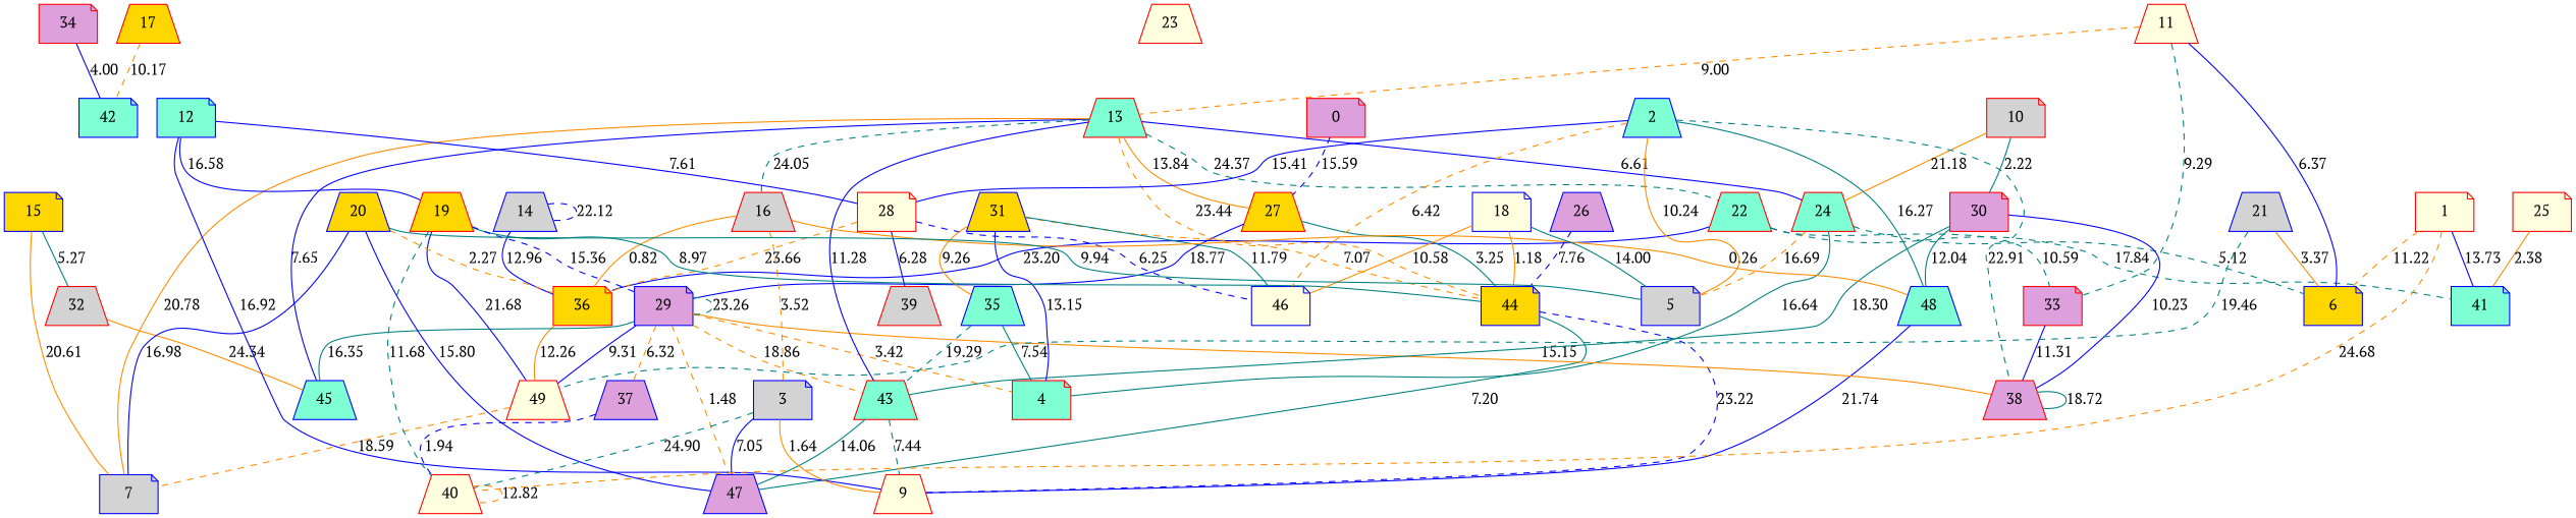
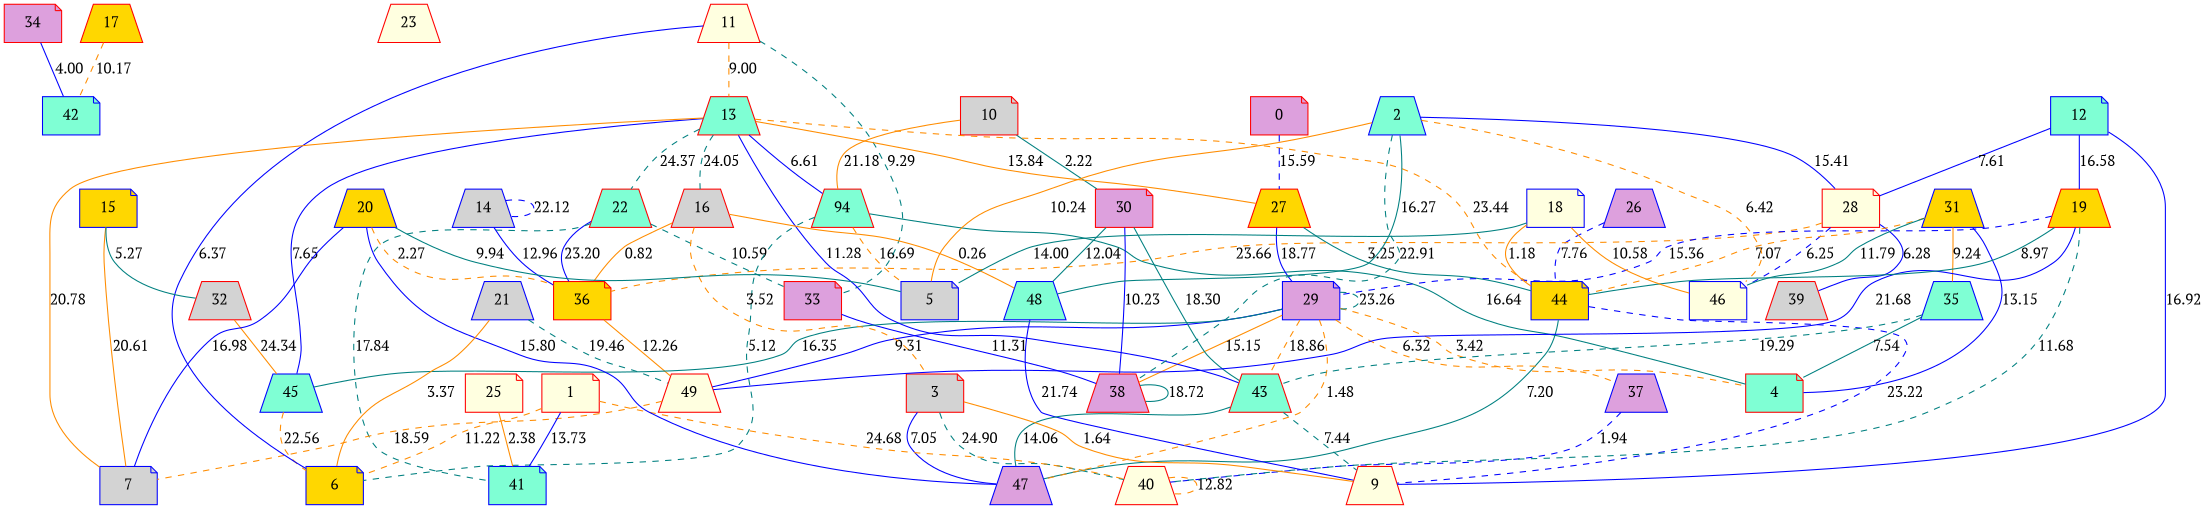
  graph {
    fontname="PT Serif"
    node [color=red fillcolor=aquamarine fontname="PT Serif" shape=trapezium style=filled]
    edge [color=darkorange fontname="PT Serif" style=solid]
    34 [fillcolor=plum shape=note]
    42 [color=blue shape=note]
    17 [fillcolor=gold]
    23 [fillcolor=lightyellow]
    33 [fillcolor=plum shape=note]
    22
    36 [fillcolor=gold shape=note]
    41 [color=blue shape=note]
    38 [fillcolor=plum]
    49 [fillcolor=lightyellow]
    44 [color=blue fillcolor=gold shape=note]
    47 [color=blue fillcolor=plum]
    9 [fillcolor=lightyellow]
    45 [color=blue]
    6 [color=blue fillcolor=gold shape=note]
    46 [color=blue fillcolor=lightyellow shape=note]
-   24
+   24 [label=94]
    4 [shape=note]
    5 [color=blue fillcolor=lightgrey shape=note]
    25 [fillcolor=lightyellow shape=note]
    26 [color=blue fillcolor=plum]
    48 [color=blue]
    7 [color=blue fillcolor=lightgrey shape=note]
    27 [fillcolor=gold]
    29 [color=blue fillcolor=plum shape=note]
    37 [color=blue fillcolor=plum]
    43
    28 [fillcolor=lightyellow shape=note]
    39 [fillcolor=lightgrey]
    40 [fillcolor=lightyellow]
    30 [fillcolor=plum shape=note]
    31 [color=blue fillcolor=gold]
    35 [color=blue]
    10 [fillcolor=lightgrey shape=note]
    32 [fillcolor=lightgrey]
    11 [fillcolor=lightyellow]
    13
    16 [fillcolor=lightgrey]
    12 [color=blue shape=note]
    19 [fillcolor=gold]
-   3 [color=blue fillcolor=lightgrey shape=note]
+   3 [fillcolor=lightgrey shape=note]
    14 [color=blue fillcolor=lightgrey]
    15 [color=blue fillcolor=gold shape=note]
    18 [color=blue fillcolor=lightyellow shape=note]
    0 [fillcolor=plum shape=note]
    1 [fillcolor=lightyellow shape=note]
    2 [color=blue]
    20 [color=blue fillcolor=gold]
    21 [color=blue fillcolor=lightgrey]
    34 -- 42 [color=blue label=4.00]
    17 -- 42 [label=10.17 style=dashed]
    33 -- 38 [color=blue label=11.31]
    22 -- 33 [color=teal label=10.59 style=dashed]
    22 -- 36 [color=blue label=23.20]
    22 -- 41 [color=teal label=17.84 style=dashed]
    36 -- 49 [label=12.26]
    38 -- 38 [color=teal label=18.72]
    49 -- 7 [label=18.59 style=dashed]
    44 -- 47 [color=teal label=7.20]
    44 -- 9 [color=blue label=23.22 style=dashed]
+   45 -- 6 [label=22.56 style=dashed]
    24 -- 6 [color=teal label=5.12 style=dashed]
    24 -- 4 [color=teal label=16.64]
    24 -- 5 [label=16.69 style=dashed]
    25 -- 41 [label=2.38]
    26 -- 44 [color=blue label=7.76 style=dashed]
    48 -- 9 [color=blue label=21.74]
    27 -- 44 [color=teal label=3.25]
    27 -- 29 [color=blue label=18.77]
    29 -- 38 [label=15.15]
    29 -- 49 [color=blue label=9.31]
    29 -- 47 [label=1.48 style=dashed]
    29 -- 45 [color=teal label=16.35]
    29 -- 4 [label=3.42 style=dashed]
    29 -- 29 [color=teal label=23.26 style=dashed]
    29 -- 37 [label=6.32 style=dashed]
    29 -- 43 [label=18.86 style=dashed]
    37 -- 40 [color=blue label=1.94 style=dashed]
    43 -- 47 [color=teal label=14.06]
    43 -- 9 [color=teal label=7.44 style=dashed]
    28 -- 36 [label=23.66 style=dashed]
    28 -- 46 [color=blue label=6.25 style=dashed]
    28 -- 39 [color=blue label=6.28]
    40 -- 40 [label=12.82 style=dashed]
    30 -- 38 [color=blue label=10.23]
    30 -- 48 [color=teal label=12.04]
    30 -- 43 [color=teal label=18.30]
    31 -- 44 [label=7.07 style=dashed]
    31 -- 46 [color=teal label=11.79]
    31 -- 4 [color=blue label=13.15]
-   31 -- 35 [label=9.26]
+   31 -- 35 [label=9.24]
    35 -- 4 [color=teal label=7.54]
    35 -- 43 [color=teal label=19.29 style=dashed]
    10 -- 24 [label=21.18]
    10 -- 30 [color=teal label=2.22]
    32 -- 45 [label=24.34]
    11 -- 33 [color=teal label=9.29 style=dashed]
    11 -- 6 [color=blue label=6.37]
    11 -- 13 [label=9.00 style=dashed]
    13 -- 22 [color=teal label=24.37 style=dashed]
    13 -- 44 [label=23.44 style=dashed]
    13 -- 45 [color=blue label=7.65]
    13 -- 24 [color=blue label=6.61]
    13 -- 7 [label=20.78]
    13 -- 27 [label=13.84]
    13 -- 43 [color=blue label=11.28]
    13 -- 16 [color=teal label=24.05 style=dashed]
    16 -- 36 [label=0.82]
    16 -- 48 [label=0.26]
    16 -- 3 [label=3.52 style=dashed]
    12 -- 9 [color=blue label=16.92]
    12 -- 28 [color=blue label=7.61]
    12 -- 19 [color=blue label=16.58]
    19 -- 49 [color=blue label=21.68]
    19 -- 44 [color=teal label=8.97]
    19 -- 29 [color=blue label=15.36 style=dashed]
    19 -- 40 [color=teal label=11.68 style=dashed]
    3 -- 47 [color=blue label=7.05]
    3 -- 9 [label=1.64]
    3 -- 40 [color=teal label=24.90 style=dashed]
    14 -- 36 [color=blue label=12.96]
    14 -- 14 [color=blue label=22.12 style=dashed]
    15 -- 7 [label=20.61]
    15 -- 32 [color=teal label=5.27]
    18 -- 44 [label=1.18]
    18 -- 46 [label=10.58]
    18 -- 5 [color=teal label=14.00]
    0 -- 27 [color=blue label=15.59 style=dashed]
    1 -- 41 [color=blue label=13.73]
    1 -- 6 [label=11.22 style=dashed]
    1 -- 40 [label=24.68 style=dashed]
    2 -- 38 [color=teal label=22.91 style=dashed]
    2 -- 46 [label=6.42 style=dashed]
    2 -- 5 [label=10.24]
    2 -- 48 [color=teal label=16.27]
    2 -- 28 [color=blue label=15.41]
    20 -- 36 [label=2.27 style=dashed]
    20 -- 47 [color=blue label=15.80]
    20 -- 5 [color=teal label=9.94]
    20 -- 7 [color=blue label=16.98]
    21 -- 49 [color=teal label=19.46 style=dashed]
    21 -- 6 [label=3.37]
  }
